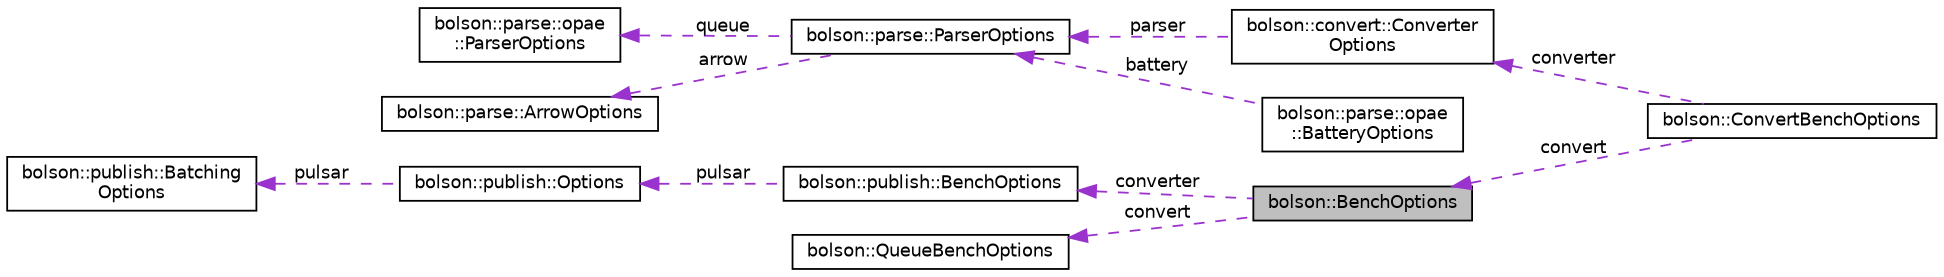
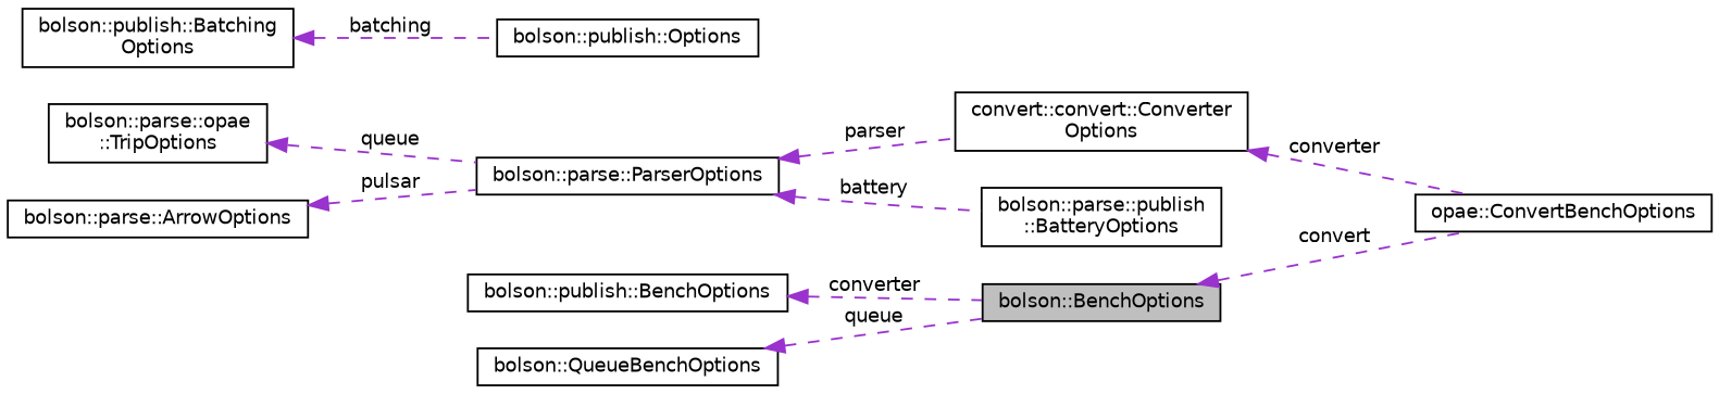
  digraph {
    rankdir=LR
    node [color=black fillcolor=white fontname=Helvetica fontsize=10 shape=record style=filled]
    edge [color=darkorchid3 dir=back fontname=Helvetica fontsize=10 labelfontname=Helvetica labelfontsize=10 style=dashed]
    n1 [fillcolor=grey75 fontcolor=black height=0.2 label="bolson::BenchOptions" width=0.4]
-   n2 [height=0.2 label="bolson::ConvertBenchOptions" width=0.4]
+   n2 [height=0.2 label="opae::ConvertBenchOptions" width=0.4]
    n3 [height=0.2 label="bolson::publish::BenchOptions" width=0.4]
    n4 [height=0.2 label="bolson::publish::Options" width=0.4]
    n5 [height=0.2 label="bolson::publish::Batching\lOptions" width=0.4]
-   n6 [height=0.2 label="bolson::convert::Converter\lOptions" width=0.4]
+   n6 [height=0.2 label="convert::convert::Converter\lOptions" width=0.4]
    n7 [height=0.2 label="bolson::parse::ParserOptions" width=0.4]
-   n8 [height=0.2 label="bolson::parse::opae\l::BatteryOptions" width=0.4]
-   n9 [height=0.2 label="bolson::parse::opae\l::ParserOptions" width=0.4]
+   n8 [height=0.2 label="bolson::parse::publish\l::BatteryOptions" width=0.4]
+   n9 [height=0.2 label="bolson::parse::opae\l::TripOptions" width=0.4]
    n10 [height=0.2 label="bolson::parse::ArrowOptions" width=0.4]
    n11 [height=0.2 label="bolson::QueueBenchOptions" width=0.4]
    n1 -> n2 [label=" convert"]
    n3 -> n1 [label=" converter"]
-   n4 -> n3 [label=" pulsar"]
-   n5 -> n4 [label=" pulsar"]
+   n5 -> n4 [label=" batching"]
    n6 -> n2 [label=" converter"]
    n7 -> n6 [label=" parser"]
    n7 -> n8 [label=" battery"]
    n9 -> n7 [label=" queue"]
-   n10 -> n7 [label=" arrow"]
-   n11 -> n1 [label=" convert"]
+   n10 -> n7 [label=" pulsar"]
+   n11 -> n1 [label=" queue"]
  }
